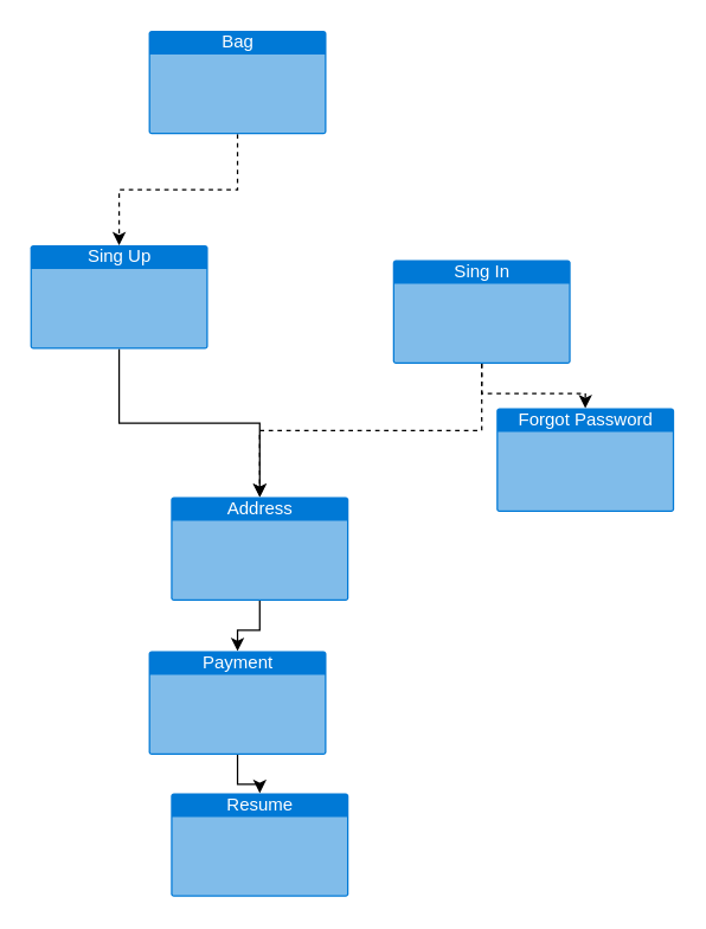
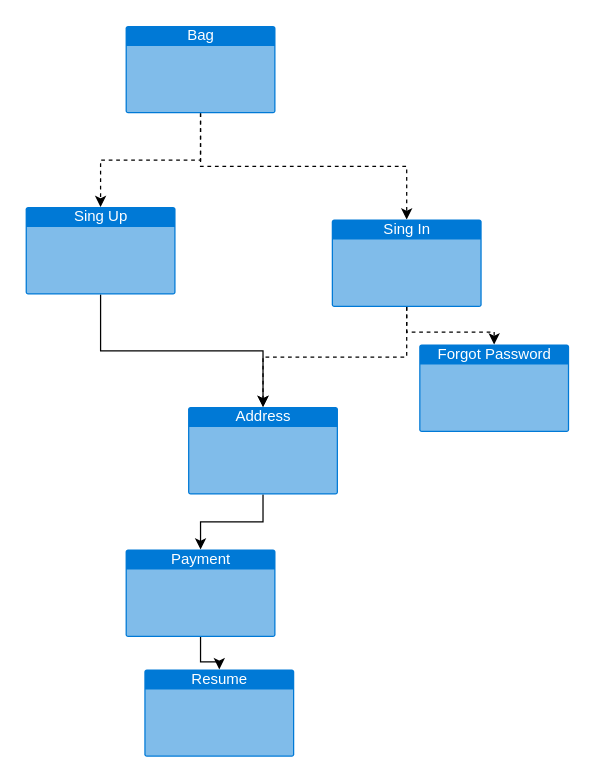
  <mxCell id="0" />
  <mxCell id="1" parent="0" />
  <mxCell id="2" style="edgeStyle=orthogonalEdgeStyle;rounded=0;orthogonalLoop=1;jettySize=auto;html=1;exitX=0.5;exitY=1;exitDx=0;exitDy=0;exitPerimeter=0;entryX=0.5;entryY=0;entryDx=0;entryDy=0;entryPerimeter=0;dashed=1;" edge="1" parent="1" source="4" target="9"><mxGeometry relative="1" as="geometry" /></mxCell>
+ <mxCell id="3" style="edgeStyle=orthogonalEdgeStyle;rounded=0;orthogonalLoop=1;jettySize=auto;html=1;exitX=0.5;exitY=1;exitDx=0;exitDy=0;exitPerimeter=0;dashed=1;entryX=0.5;entryY=0;entryDx=0;entryDy=0;entryPerimeter=0;" edge="1" parent="1" source="4" target="7"><mxGeometry relative="1" as="geometry"><mxPoint x="255" y="125" as="targetPoint" /></mxGeometry></mxCell>
  <mxCell id="4" value="Bag" style="html=1;strokeColor=none;fillColor=#0079D6;labelPosition=center;verticalLabelPosition=middle;verticalAlign=top;align=center;fontSize=12;outlineConnect=0;spacingTop=-6;fontColor=#FFFFFF;shape=mxgraph.sitemap.page;" vertex="1" parent="1"><mxGeometry x="100" y="20" width="120" height="70" as="geometry" /></mxCell>
  <mxCell id="5" style="edgeStyle=orthogonalEdgeStyle;rounded=0;orthogonalLoop=1;jettySize=auto;html=1;exitX=0.5;exitY=1;exitDx=0;exitDy=0;exitPerimeter=0;dashed=1;" edge="1" parent="1" source="7" target="10"><mxGeometry relative="1" as="geometry" /></mxCell>
  <mxCell id="6" style="edgeStyle=orthogonalEdgeStyle;rounded=0;orthogonalLoop=1;jettySize=auto;html=1;exitX=0.5;exitY=1;exitDx=0;exitDy=0;exitPerimeter=0;dashed=1;" edge="1" parent="1" source="7" target="12"><mxGeometry relative="1" as="geometry" /></mxCell>
  <mxCell id="7" value="Sing In" style="html=1;strokeColor=none;fillColor=#0079D6;labelPosition=center;verticalLabelPosition=middle;verticalAlign=top;align=center;fontSize=12;outlineConnect=0;spacingTop=-6;fontColor=#FFFFFF;shape=mxgraph.sitemap.page;" vertex="1" parent="1"><mxGeometry x="265" y="175" width="120" height="70" as="geometry" /></mxCell>
  <mxCell id="8" style="edgeStyle=orthogonalEdgeStyle;rounded=0;orthogonalLoop=1;jettySize=auto;html=1;exitX=0.5;exitY=1;exitDx=0;exitDy=0;exitPerimeter=0;entryX=0.5;entryY=0;entryDx=0;entryDy=0;entryPerimeter=0;" edge="1" parent="1" source="9" target="12"><mxGeometry relative="1" as="geometry"><mxPoint x="145" y="325" as="targetPoint" /></mxGeometry></mxCell>
  <mxCell id="9" value="Sing Up" style="html=1;strokeColor=none;fillColor=#0079D6;labelPosition=center;verticalLabelPosition=middle;verticalAlign=top;align=center;fontSize=12;outlineConnect=0;spacingTop=-6;fontColor=#FFFFFF;shape=mxgraph.sitemap.page;" vertex="1" parent="1"><mxGeometry x="20" y="165" width="120" height="70" as="geometry" /></mxCell>
  <mxCell id="10" value="Forgot&amp;nbsp;Password" style="html=1;strokeColor=none;fillColor=#0079D6;labelPosition=center;verticalLabelPosition=middle;verticalAlign=top;align=center;fontSize=12;outlineConnect=0;spacingTop=-6;fontColor=#FFFFFF;shape=mxgraph.sitemap.page;" vertex="1" parent="1"><mxGeometry x="335" y="275" width="120" height="70" as="geometry" /></mxCell>
  <mxCell id="11" value="" style="edgeStyle=orthogonalEdgeStyle;rounded=0;orthogonalLoop=1;jettySize=auto;html=1;" edge="1" parent="1" source="12" target="14"><mxGeometry relative="1" as="geometry" /></mxCell>
- <mxCell id="12" value="Address" style="html=1;strokeColor=none;fillColor=#0079D6;labelPosition=center;verticalLabelPosition=middle;verticalAlign=top;align=center;fontSize=12;outlineConnect=0;spacingTop=-6;fontColor=#FFFFFF;shape=mxgraph.sitemap.page;" vertex="1" parent="1"><mxGeometry x="115" y="335" width="120" height="70" as="geometry" /></mxCell>
+ <mxCell id="12" value="Address" style="html=1;strokeColor=none;fillColor=#0079D6;labelPosition=center;verticalLabelPosition=middle;verticalAlign=top;align=center;fontSize=12;outlineConnect=0;spacingTop=-6;fontColor=#FFFFFF;shape=mxgraph.sitemap.page;" vertex="1" parent="1"><mxGeometry x="150" y="325" width="120" height="70" as="geometry" /></mxCell>
  <mxCell id="13" value="" style="edgeStyle=orthogonalEdgeStyle;rounded=0;orthogonalLoop=1;jettySize=auto;html=1;" edge="1" parent="1" source="14" target="15"><mxGeometry relative="1" as="geometry" /></mxCell>
  <mxCell id="14" value="Payment" style="html=1;strokeColor=none;fillColor=#0079D6;labelPosition=center;verticalLabelPosition=middle;verticalAlign=top;align=center;fontSize=12;outlineConnect=0;spacingTop=-6;fontColor=#FFFFFF;shape=mxgraph.sitemap.page;" vertex="1" parent="1"><mxGeometry x="100" y="439" width="120" height="70" as="geometry" /></mxCell>
  <mxCell id="15" value="Resume" style="html=1;strokeColor=none;fillColor=#0079D6;labelPosition=center;verticalLabelPosition=middle;verticalAlign=top;align=center;fontSize=12;outlineConnect=0;spacingTop=-6;fontColor=#FFFFFF;shape=mxgraph.sitemap.page;" vertex="1" parent="1"><mxGeometry x="115" y="535" width="120" height="70" as="geometry" /></mxCell>
